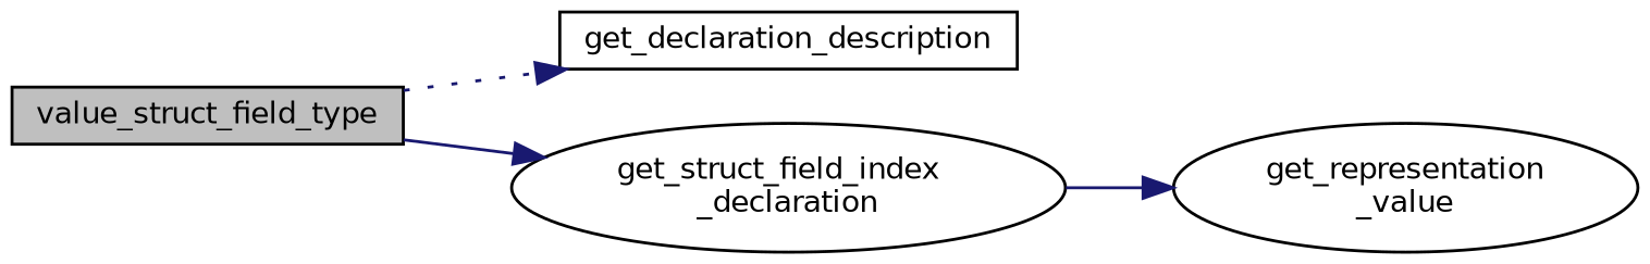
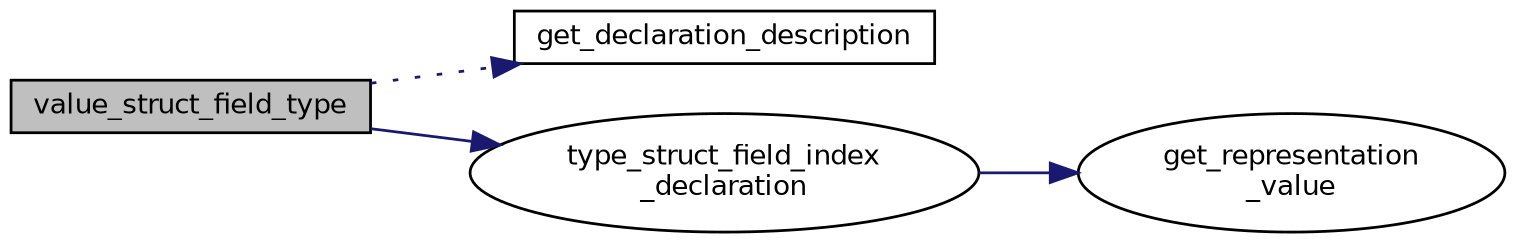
  digraph {
    rankdir=LR
    node [color=black fillcolor=white fontname=Helvetica fontsize=10 shape=box style=filled]
    edge [color=midnightblue fontname=Helvetica fontsize=10 labelfontname=Helvetica labelfontsize=10 style=solid]
    n1 [fillcolor=grey75 fontcolor=black height=0.2 label=value_struct_field_type width=0.4]
    n2 [height=0.2 label=get_declaration_description width=0.4]
-   n3 [height=0.2 label="get_struct_field_index\l_declaration" shape=ellipse width=0.4]
+   n3 [height=0.2 label="type_struct_field_index\l_declaration" shape=ellipse width=0.4]
    n4 [height=0.2 label="get_representation\l_value" shape=ellipse width=0.4]
    n1 -> n2 [style=dotted]
    n1 -> n3
    n3 -> n4
  }
